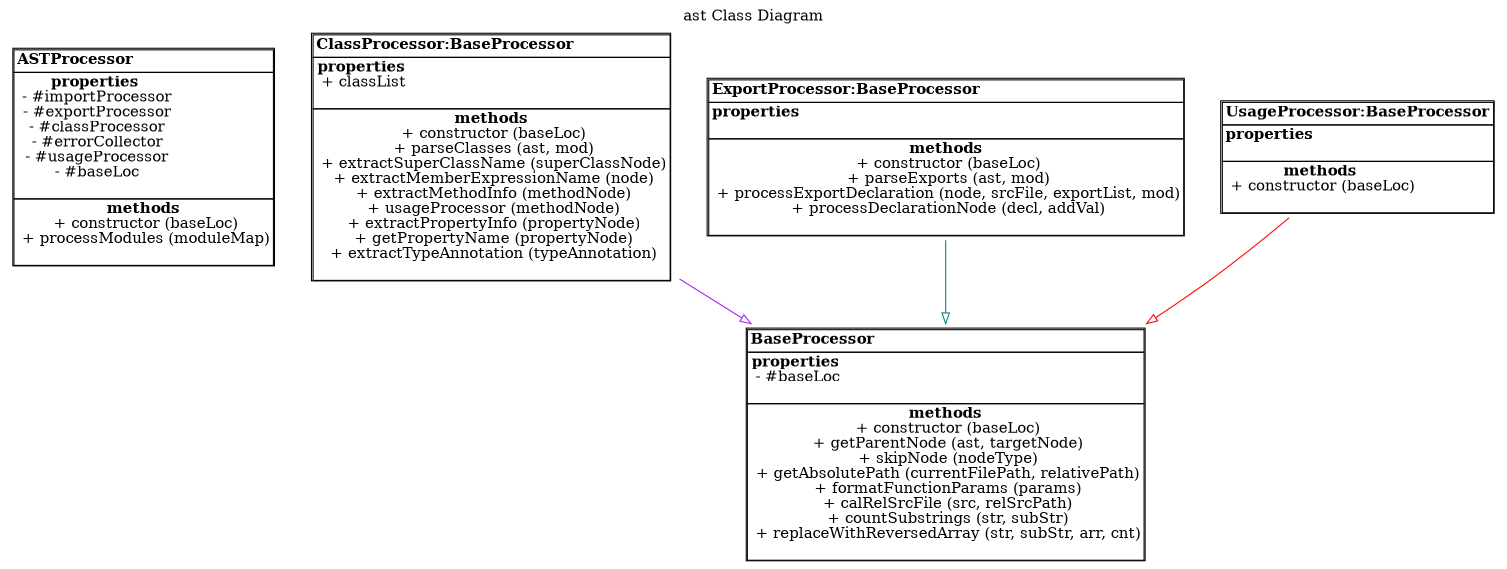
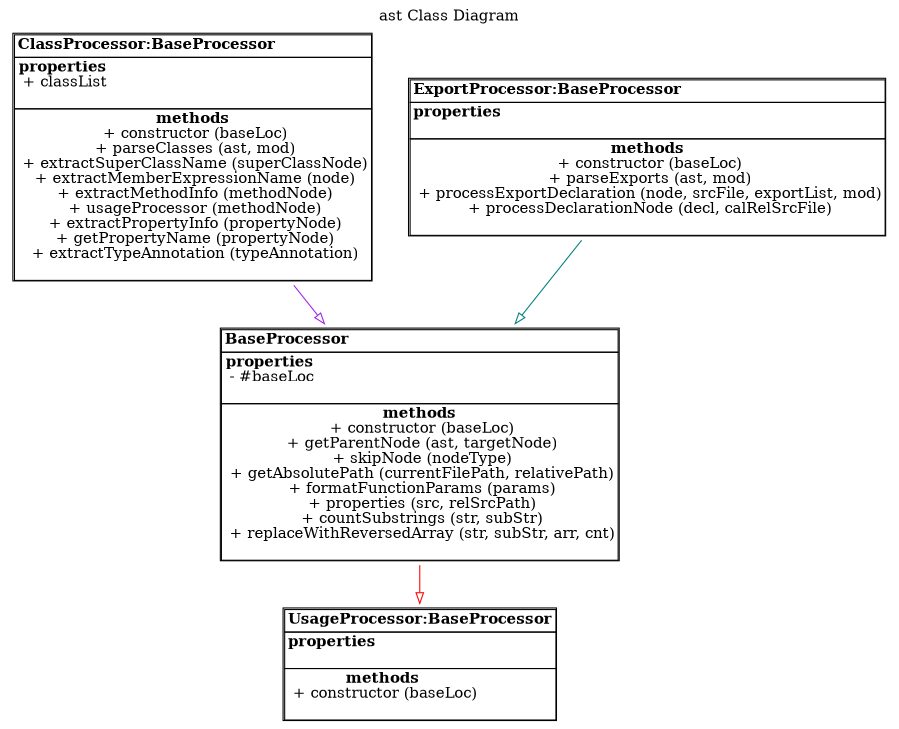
  digraph {
    fontname="DejaVu Serif"
    label="ast Class Diagram"
    labelloc=t
    node [fontname="DejaVu Serif" shape=none]
    edge [arrowhead=empty fontname="DejaVu Serif"]
-   n1 [label=<<TABLE cellspacing="0" cellborder="1" align="left"> <TR><TD align="left"><B>ASTProcessor</B></TD></TR> <TR><TD align="left"><B>properties</B><BR/> - #importProcessor<BR/> - #exportProcessor<BR/> - #classProcessor<BR/> - #errorCollector<BR/> - #usageProcessor<BR/> - #baseLoc<BR/> </TD></TR> <TR><TD align="left"><B>methods</B><BR/> + constructor (baseLoc)<BR/> + processModules (moduleMap)<BR/> </TD></TR> </TABLE>>]
-   n2 [label=<<TABLE cellspacing="0" cellborder="1" align="left"> <TR><TD align="left"><B>BaseProcessor</B></TD></TR> <TR><TD align="left"><B>properties</B><BR/> - #baseLoc<BR/> </TD></TR> <TR><TD align="left"><B>methods</B><BR/> + constructor (baseLoc)<BR/> + getParentNode (ast, targetNode)<BR/> + skipNode (nodeType)<BR/> + getAbsolutePath (currentFilePath, relativePath)<BR/> + formatFunctionParams (params)<BR/> + calRelSrcFile (src, relSrcPath)<BR/> + countSubstrings (str, subStr)<BR/> + replaceWithReversedArray (str, subStr, arr, cnt)<BR/> </TD></TR> </TABLE>>]
+   n2 [label=<<TABLE cellspacing="0" cellborder="1" align="left"> <TR><TD align="left"><B>BaseProcessor</B></TD></TR> <TR><TD align="left"><B>properties</B><BR/> - #baseLoc<BR/> </TD></TR> <TR><TD align="left"><B>methods</B><BR/> + constructor (baseLoc)<BR/> + getParentNode (ast, targetNode)<BR/> + skipNode (nodeType)<BR/> + getAbsolutePath (currentFilePath, relativePath)<BR/> + formatFunctionParams (params)<BR/> + properties (src, relSrcPath)<BR/> + countSubstrings (str, subStr)<BR/> + replaceWithReversedArray (str, subStr, arr, cnt)<BR/> </TD></TR> </TABLE>>]
    n3 [label=<<TABLE cellspacing="0" cellborder="1" align="left"> <TR><TD align="left"><B>ClassProcessor:BaseProcessor</B></TD></TR> <TR><TD align="left"><B>properties</B><BR/> + classList<BR/> </TD></TR> <TR><TD align="left"><B>methods</B><BR/> + constructor (baseLoc)<BR/> + parseClasses (ast, mod)<BR/> + extractSuperClassName (superClassNode)<BR/> + extractMemberExpressionName (node)<BR/> + extractMethodInfo (methodNode)<BR/> + usageProcessor (methodNode)<BR/> + extractPropertyInfo (propertyNode)<BR/> + getPropertyName (propertyNode)<BR/> + extractTypeAnnotation (typeAnnotation)<BR/> </TD></TR> </TABLE>>]
-   n4 [label=<<TABLE cellspacing="0" cellborder="1" align="left"> <TR><TD align="left"><B>ExportProcessor:BaseProcessor</B></TD></TR> <TR><TD align="left"><B>properties</B><BR/> </TD></TR> <TR><TD align="left"><B>methods</B><BR/> + constructor (baseLoc)<BR/> + parseExports (ast, mod)<BR/> + processExportDeclaration (node, srcFile, exportList, mod)<BR/> + processDeclarationNode (decl, addVal)<BR/> </TD></TR> </TABLE>>]
+   n4 [label=<<TABLE cellspacing="0" cellborder="1" align="left"> <TR><TD align="left"><B>ExportProcessor:BaseProcessor</B></TD></TR> <TR><TD align="left"><B>properties</B><BR/> </TD></TR> <TR><TD align="left"><B>methods</B><BR/> + constructor (baseLoc)<BR/> + parseExports (ast, mod)<BR/> + processExportDeclaration (node, srcFile, exportList, mod)<BR/> + processDeclarationNode (decl, calRelSrcFile)<BR/> </TD></TR> </TABLE>>]
    n5 [label=<<TABLE cellspacing="0" cellborder="1" align="left"> <TR><TD align="left"><B>UsageProcessor:BaseProcessor</B></TD></TR> <TR><TD align="left"><B>properties</B><BR/> </TD></TR> <TR><TD align="left"><B>methods</B><BR/> + constructor (baseLoc)<BR/> </TD></TR> </TABLE>>]
    n3 -> n2 [color=purple]
    n4 -> n2 [color=teal]
-   n5 -> n2 [color=red]
+   n2 -> n5 [color=red]
  }
